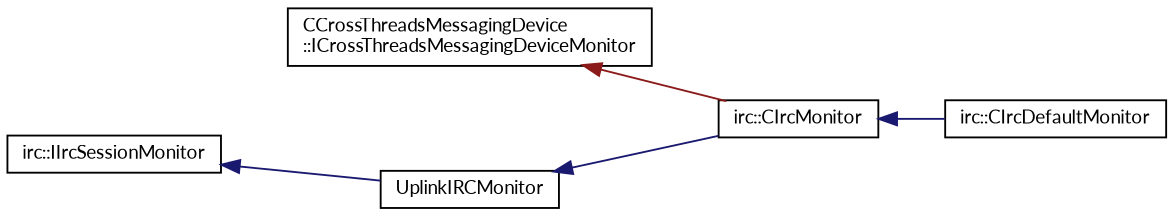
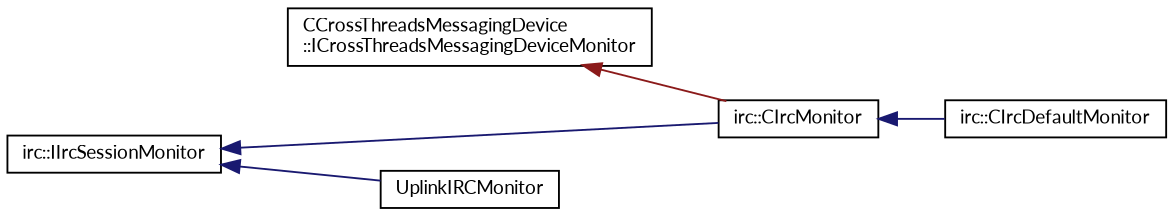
  digraph {
    fontname=Lato
    rankdir=LR
    node [color=black fillcolor=white fontname=Lato fontsize=10 shape=record style=filled]
    edge [color=midnightblue dir=back fontname=Lato fontsize=10 labelfontname=Helvetica labelfontsize=10 style=solid]
    n1 [height=0.2 label="CCrossThreadsMessagingDevice\l::ICrossThreadsMessagingDeviceMonitor" width=0.4]
    n2 [height=0.2 label="irc::CIrcMonitor" width=0.4]
    n3 [height=0.2 label="irc::CIrcDefaultMonitor" width=0.4]
    n4 [height=0.2 label=UplinkIRCMonitor width=0.4]
    n5 [height=0.2 label="irc::IIrcSessionMonitor" width=0.4]
    n1 -> n2 [color=firebrick4]
    n2 -> n3
-   n4 -> n2
+   n5 -> n2
    n5 -> n4
  }
